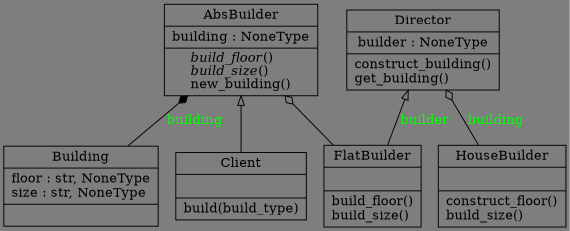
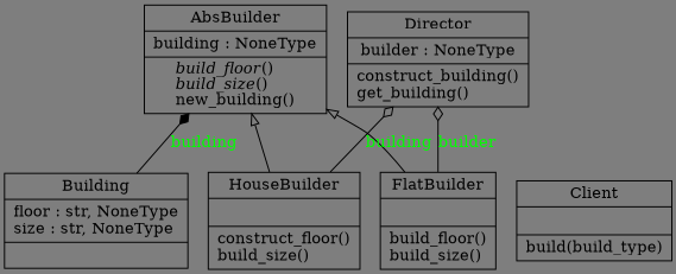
  digraph {
    bgcolor="#7e7e7e"
    rankdir=BT
    node [color=black fontcolor=black shape=record style=solid]
    edge [arrowhead=empty arrowtail=none fontcolor=green style=solid]
    n1 [label=<{AbsBuilder|building : NoneType<br ALIGN="LEFT"/>|<I>build_floor</I>()<br ALIGN="LEFT"/><I>build_size</I>()<br ALIGN="LEFT"/>new_building()<br ALIGN="LEFT"/>}>]
    n2 [label=<{Building|floor : str, NoneType<br ALIGN="LEFT"/>size : str, NoneType<br ALIGN="LEFT"/>|}>]
    n3 [label=<{Client|<br ALIGN="LEFT"/>|build(build_type)<br ALIGN="LEFT"/>}>]
    n4 [label=<{Director|builder : NoneType<br ALIGN="LEFT"/>|construct_building()<br ALIGN="LEFT"/>get_building()<br ALIGN="LEFT"/>}>]
    n5 [label=<{FlatBuilder|<br ALIGN="LEFT"/>|build_floor()<br ALIGN="LEFT"/>build_size()<br ALIGN="LEFT"/>}>]
    n6 [label=<{HouseBuilder|<br ALIGN="LEFT"/>|construct_floor()<br ALIGN="LEFT"/>build_size()<br ALIGN="LEFT"/>}>]
    n2 -> n1 [arrowhead=diamond label=building]
-   n5 -> n1 [arrowhead=odiamond fontcolor="" style=""]
-   n5 -> n4 [label=builder]
-   n3 -> n1 [fontcolor="" style=""]
+   n5 -> n1 [fontcolor="" style=""]
+   n5 -> n4 [arrowhead=odiamond label=builder]
+   n6 -> n1 [fontcolor="" style=""]
    n6 -> n4 [arrowhead=odiamond label=building]
  }
